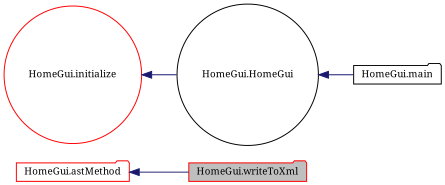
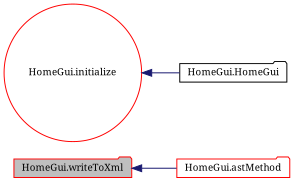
  digraph {
    fontname="Noto Serif"
    rankdir=LR
    node [color=red fillcolor=white fontname="Noto Serif" fontsize=10 shape=folder style=filled]
    edge [color=midnightblue dir=back fontname="Noto Serif" fontsize=10 labelfontname=Helvetica labelfontsize=10 style=solid]
    n1 [fillcolor=grey75 fontcolor=black height=0.2 label="HomeGui.writeToXml" width=0.4]
    n2 [height=0.2 label="HomeGui.astMethod" width=0.4]
    n3 [height=0.2 label="HomeGui.initialize" shape=circle width=0.4]
-   n4 [color=black height=0.2 label="HomeGui.HomeGui" shape=circle width=0.4]
-   n5 [color=black height=0.2 label="HomeGui.main" width=0.4]
-   n2 -> n1
+   n4 [color=black height=0.2 label="HomeGui.HomeGui" width=0.4]
+   n1 -> n2
    n3 -> n4
-   n4 -> n5
  }
